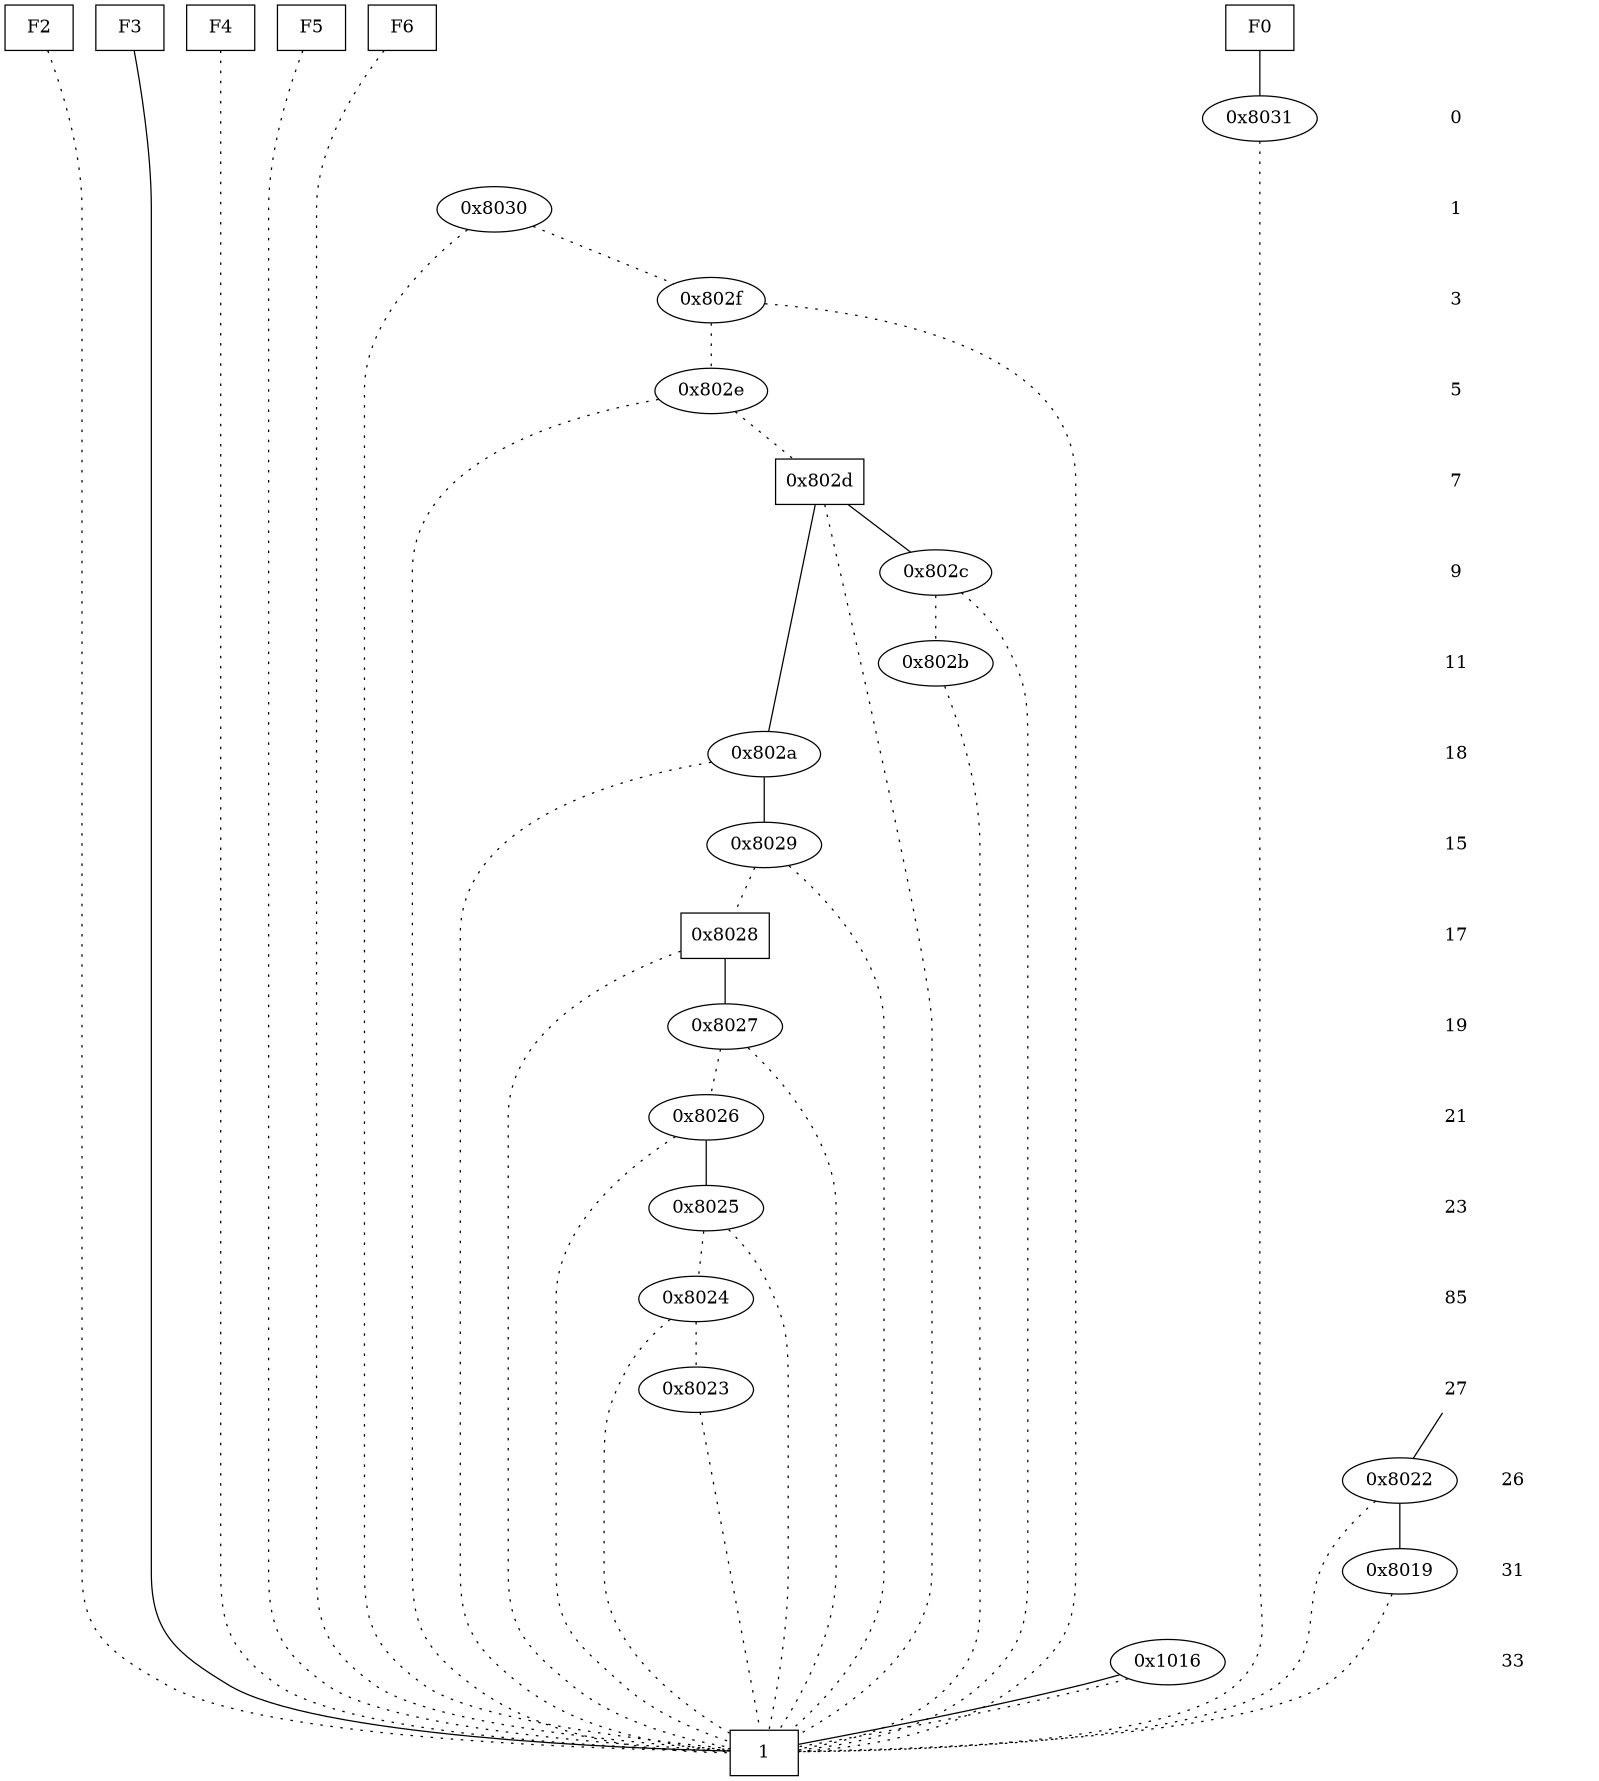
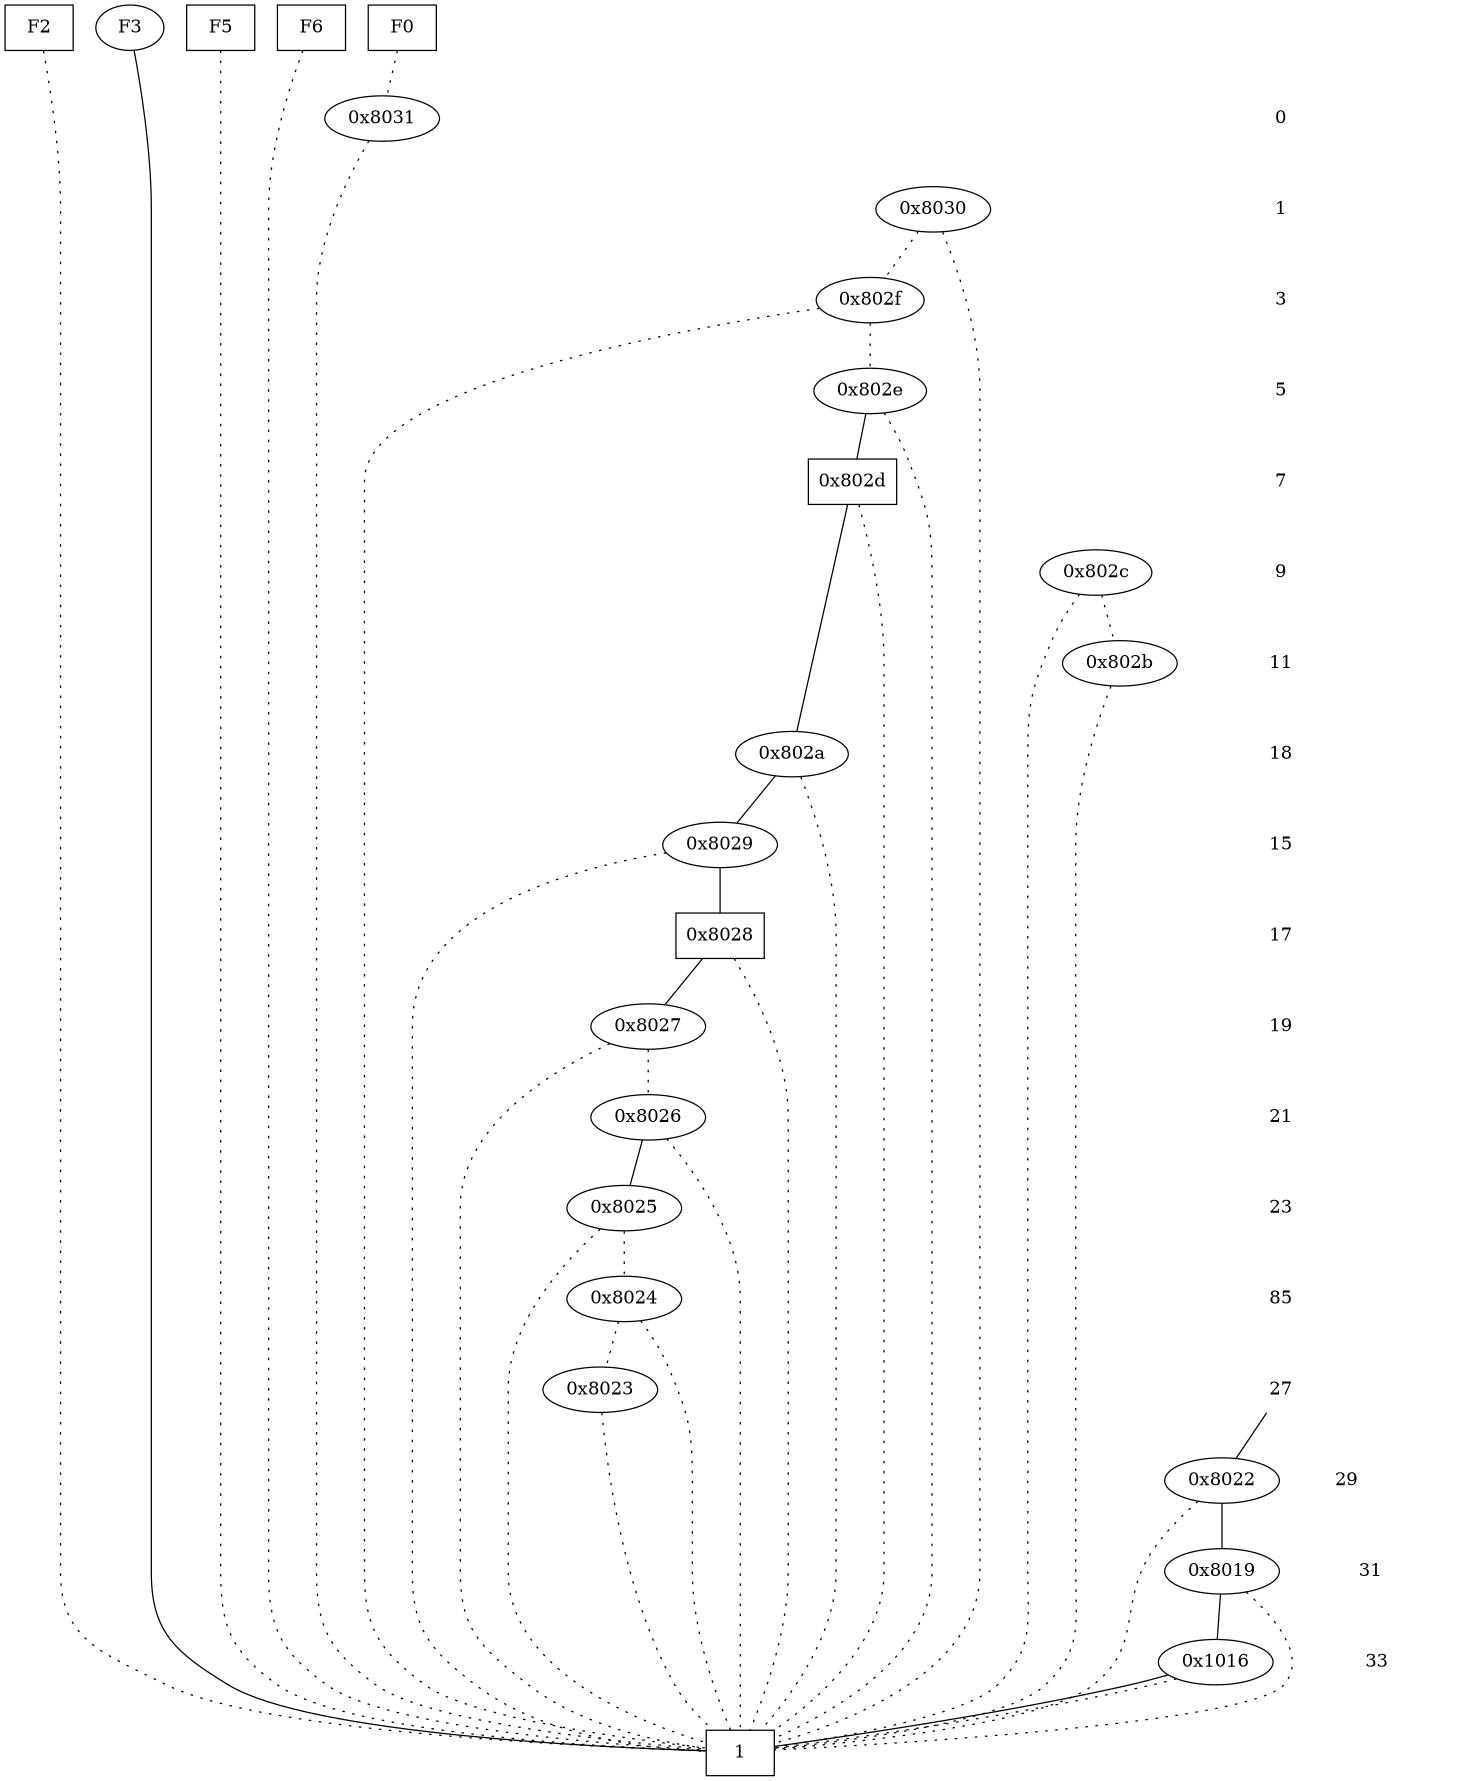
  digraph {
    node [shape=plaintext]
    edge [dir=none style=dotted]
    "CONST NODES" [style=invis]
    " 0 "
    " 1 "
    " 3 "
    " 5 "
    " 7 "
    " 9 "
    " 11 "
    n9 [label=18]
    " 15 "
    " 17 "
    " 19 "
    " 21 "
    " 23 "
    n15 [label=85]
    " 27 "
-   " 29 " [label=26]
+   " 29 "
    " 31 "
    " 33 "
    F0 [shape=box]
    F2 [shape=box]
-   F3 [shape=box]
-   F4 [shape=box]
+   F3 [shape=ellipse]
    F5 [shape=box]
    F6 [shape=box]
    "0x8031" [shape=""]
    "0x8030" [shape=""]
    "0x802f" [shape=""]
    "0x802e" [shape=""]
    "0x802d" [shape=box]
    "0x802c" [shape=""]
    "0x802b" [shape=""]
    "0x802a" [shape=""]
    "0x8029" [shape=""]
    "0x8028" [shape=box]
    "0x8027" [shape=""]
    "0x8026" [shape=""]
    "0x8025" [shape=""]
    "0x8024" [shape=""]
    "0x8023" [shape=""]
    "0x8022" [shape=""]
    "0x8019" [shape=""]
    n43 [label="0x1016" shape=""]
    n44 [label=1 shape=box]
    subgraph sub_1 {
      "CONST NODES"
      " 0 "
      " 1 "
      " 3 "
      " 5 "
      " 7 "
      " 9 "
      " 11 "
      n9
      " 15 "
      " 17 "
      " 19 "
      " 21 "
      " 23 "
      n15
      " 27 "
      " 29 "
      " 31 "
      " 33 "
    }
    subgraph sub_2 {
      rank=same
      F0
      F2
      F3
-     F4
      F5
      F6
    }
    subgraph sub_3 {
      rank=same
      " 0 "
      "0x8031"
    }
    subgraph sub_4 {
      rank=same
      " 1 "
      "0x8030"
    }
    subgraph sub_5 {
      rank=same
      " 3 "
      "0x802f"
    }
    subgraph sub_6 {
      rank=same
      " 5 "
      "0x802e"
    }
    subgraph sub_7 {
      rank=same
      " 7 "
      "0x802d"
    }
    subgraph sub_8 {
      rank=same
      " 9 "
      "0x802c"
    }
    subgraph sub_9 {
      rank=same
      " 11 "
      "0x802b"
    }
    subgraph sub_10 {
      rank=same
      n9
      "0x802a"
    }
    subgraph sub_11 {
      rank=same
      " 15 "
      "0x8029"
    }
    subgraph sub_12 {
      rank=same
      " 17 "
      "0x8028"
    }
    subgraph sub_13 {
      rank=same
      " 19 "
      "0x8027"
    }
    subgraph sub_14 {
      rank=same
      " 21 "
      "0x8026"
    }
    subgraph sub_15 {
      rank=same
      " 23 "
      "0x8025"
    }
    subgraph sub_16 {
      rank=same
      n15
      "0x8024"
    }
    subgraph sub_17 {
      rank=same
      " 27 "
      "0x8023"
    }
    subgraph sub_18 {
      rank=same
      " 29 "
      "0x8022"
    }
    subgraph sub_19 {
      rank=same
      " 31 "
      "0x8019"
    }
    subgraph sub_20 {
      rank=same
      " 33 "
      n43
    }
    subgraph sub_21 {
      rank=same
      "CONST NODES"
      subgraph sub_22 {
        rank=same
        n44
      }
    }
    " 0 " -> " 1 " [style=invis]
    " 1 " -> " 3 " [style=invis]
    " 3 " -> " 5 " [style=invis]
    " 5 " -> " 7 " [style=invis]
    " 7 " -> " 9 " [style=invis]
    " 9 " -> " 11 " [style=invis]
    " 11 " -> n9 [style=invis]
    n9 -> " 15 " [style=invis]
    " 15 " -> " 17 " [style=invis]
    " 17 " -> " 19 " [style=invis]
    " 19 " -> " 21 " [style=invis]
    " 21 " -> " 23 " [style=invis]
    " 23 " -> n15 [style=invis]
    n15 -> " 27 " [style=invis]
    " 27 " -> " 29 " [style=invis]
    " 27 " -> "0x8022" [style=""]
    " 29 " -> " 31 " [style=invis]
    " 31 " -> " 33 " [style=invis]
    " 33 " -> "CONST NODES" [style=invis]
-   F0 -> "0x8031" [style=solid]
+   F0 -> "0x8031"
    F2 -> F3 [style=invis]
    F2 -> n44
-   F3 -> F4 [style=invis]
    F3 -> n44 [style=solid]
-   F4 -> F5 [style=invis]
-   F4 -> n44
    F5 -> F6 [style=invis]
    F5 -> n44
    F6 -> n44
    "0x8031" -> n44
    "0x8030" -> "0x802f"
    "0x8030" -> n44
    "0x802f" -> "0x802e"
    "0x802f" -> n44
-   "0x802e" -> "0x802d"
+   "0x802e" -> "0x802d" [style=""]
    "0x802e" -> n44
-   "0x802d" -> "0x802c" [style=""]
    "0x802d" -> "0x802a" [style=""]
    "0x802d" -> n44
    "0x802c" -> "0x802b"
    "0x802c" -> n44
    "0x802b" -> n44
    "0x802a" -> "0x8029" [style=""]
    "0x802a" -> n44
-   "0x8029" -> "0x8028"
+   "0x8029" -> "0x8028" [style=""]
    "0x8029" -> n44
    "0x8028" -> "0x8027" [style=""]
    "0x8028" -> n44
    "0x8027" -> "0x8026"
    "0x8027" -> n44
    "0x8026" -> "0x8025" [style=""]
    "0x8026" -> n44
    "0x8025" -> "0x8024"
    "0x8025" -> n44
    "0x8024" -> "0x8023"
    "0x8024" -> n44
    "0x8023" -> n44
    "0x8022" -> "0x8019" [style=""]
    "0x8022" -> n44
+   "0x8019" -> n43 [style=""]
    "0x8019" -> n44
    n43 -> n44 [style=""]
    n43 -> n44
  }
